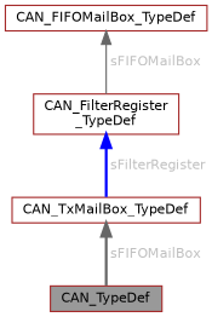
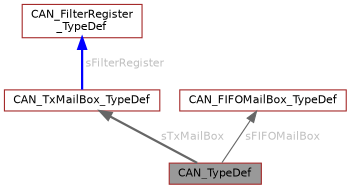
  digraph {
    node [color=brown fillcolor=white fontname=Helvetica fontsize=10 shape=box style=filled]
    edge [color=gray40 dir=back fontcolor=grey fontname=Helvetica fontsize=10 labelfontname=Helvetica labelfontsize=10 style=bold]
    n1 [fillcolor=grey60 fontcolor=black height=0.2 label=CAN_TypeDef width=0.4]
    n2 [height=0.2 label=CAN_TxMailBox_TypeDef width=0.4]
    n3 [height=0.2 label=CAN_FIFOMailBox_TypeDef width=0.4]
    n4 [height=0.2 label="CAN_FilterRegister\l_TypeDef" width=0.4]
-   n2 -> n1 [label=" sFIFOMailBox"]
-   n3 -> n4 [label=" sFIFOMailBox" style=solid]
+   n2 -> n1 [label=" sTxMailBox"]
+   n3 -> n1 [label=" sFIFOMailBox" style=solid]
    n4 -> n2 [color=blue label=" sFilterRegister"]
  }
